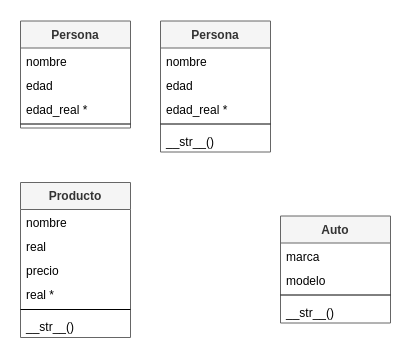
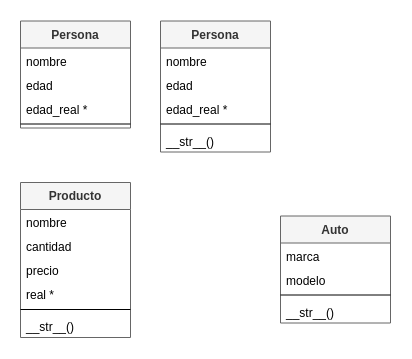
  <mxCell id="0" />
  <mxCell id="1" parent="0" />
  <mxCell id="2" value="Persona" style="swimlane;fontStyle=1;align=center;verticalAlign=top;childLayout=stackLayout;horizontal=1;startSize=27;horizontalStack=0;resizeParent=1;resizeParentMax=0;resizeLast=0;collapsible=1;marginBottom=0;fillColor=#f5f5f5;swimlaneLine=1;shadow=0;rounded=0;comic=0;glass=0;strokeColor=#666666;fontColor=#333333;swimlaneFillColor=#ffffff;" vertex="1" parent="1"><mxGeometry x="20" y="20.5" width="110" height="107" as="geometry" /></mxCell>
  <mxCell id="3" value="nombre&#10;" style="text;strokeColor=none;fillColor=none;align=left;verticalAlign=top;spacingLeft=4;spacingRight=4;overflow=hidden;rotatable=0;points=[[0,0.5],[1,0.5]];portConstraint=eastwest;" vertex="1" parent="2"><mxGeometry y="27" width="110" height="24" as="geometry" /></mxCell>
  <mxCell id="4" value="edad&#10;" style="text;strokeColor=none;fillColor=none;align=left;verticalAlign=top;spacingLeft=4;spacingRight=4;overflow=hidden;rotatable=0;points=[[0,0.5],[1,0.5]];portConstraint=eastwest;" vertex="1" parent="2"><mxGeometry y="51" width="110" height="24" as="geometry" /></mxCell>
  <mxCell id="5" value="edad_real *&#10;" style="text;strokeColor=none;fillColor=none;align=left;verticalAlign=top;spacingLeft=4;spacingRight=4;overflow=hidden;rotatable=0;points=[[0,0.5],[1,0.5]];portConstraint=eastwest;" vertex="1" parent="2"><mxGeometry y="75" width="110" height="24" as="geometry" /></mxCell>
  <mxCell id="6" value="" style="line;strokeWidth=1;fillColor=none;align=left;verticalAlign=middle;spacingTop=-1;spacingLeft=3;spacingRight=3;rotatable=0;labelPosition=right;points=[];portConstraint=eastwest;" vertex="1" parent="2"><mxGeometry y="99" width="110" height="8" as="geometry" /></mxCell>
  <mxCell id="7" value="Persona" style="swimlane;fontStyle=1;align=center;verticalAlign=top;childLayout=stackLayout;horizontal=1;startSize=27;horizontalStack=0;resizeParent=1;resizeParentMax=0;resizeLast=0;collapsible=1;marginBottom=0;fillColor=#f5f5f5;swimlaneLine=1;shadow=0;rounded=0;comic=0;glass=0;strokeColor=#666666;fontColor=#333333;swimlaneFillColor=#ffffff;" vertex="1" parent="1"><mxGeometry x="160" y="20.5" width="110" height="131" as="geometry" /></mxCell>
  <mxCell id="8" value="nombre&#10;" style="text;strokeColor=none;fillColor=none;align=left;verticalAlign=top;spacingLeft=4;spacingRight=4;overflow=hidden;rotatable=0;points=[[0,0.5],[1,0.5]];portConstraint=eastwest;" vertex="1" parent="7"><mxGeometry y="27" width="110" height="24" as="geometry" /></mxCell>
  <mxCell id="9" value="edad&#10;" style="text;strokeColor=none;fillColor=none;align=left;verticalAlign=top;spacingLeft=4;spacingRight=4;overflow=hidden;rotatable=0;points=[[0,0.5],[1,0.5]];portConstraint=eastwest;" vertex="1" parent="7"><mxGeometry y="51" width="110" height="24" as="geometry" /></mxCell>
  <mxCell id="10" value="edad_real *&#10;" style="text;strokeColor=none;fillColor=none;align=left;verticalAlign=top;spacingLeft=4;spacingRight=4;overflow=hidden;rotatable=0;points=[[0,0.5],[1,0.5]];portConstraint=eastwest;" vertex="1" parent="7"><mxGeometry y="75" width="110" height="24" as="geometry" /></mxCell>
  <mxCell id="11" value="" style="line;strokeWidth=1;fillColor=none;align=left;verticalAlign=middle;spacingTop=-1;spacingLeft=3;spacingRight=3;rotatable=0;labelPosition=right;points=[];portConstraint=eastwest;" vertex="1" parent="7"><mxGeometry y="99" width="110" height="8" as="geometry" /></mxCell>
  <mxCell id="12" value="__str__()" style="text;strokeColor=none;fillColor=none;align=left;verticalAlign=top;spacingLeft=4;spacingRight=4;overflow=hidden;rotatable=0;points=[[0,0.5],[1,0.5]];portConstraint=eastwest;" vertex="1" parent="7"><mxGeometry y="107" width="110" height="24" as="geometry" /></mxCell>
  <mxCell id="13" value="Producto" style="swimlane;fontStyle=1;align=center;verticalAlign=top;childLayout=stackLayout;horizontal=1;startSize=27;horizontalStack=0;resizeParent=1;resizeParentMax=0;resizeLast=0;collapsible=1;marginBottom=0;fillColor=#f5f5f5;swimlaneLine=1;shadow=0;rounded=0;comic=0;glass=0;strokeColor=#666666;fontColor=#333333;swimlaneFillColor=#ffffff;" vertex="1" parent="1"><mxGeometry x="20" y="182" width="110" height="155" as="geometry" /></mxCell>
  <mxCell id="14" value="nombre&#10;" style="text;strokeColor=none;fillColor=none;align=left;verticalAlign=top;spacingLeft=4;spacingRight=4;overflow=hidden;rotatable=0;points=[[0,0.5],[1,0.5]];portConstraint=eastwest;" vertex="1" parent="13"><mxGeometry y="27" width="110" height="24" as="geometry" /></mxCell>
- <mxCell id="15" value="real&#10;" style="text;strokeColor=none;fillColor=none;align=left;verticalAlign=top;spacingLeft=4;spacingRight=4;overflow=hidden;rotatable=0;points=[[0,0.5],[1,0.5]];portConstraint=eastwest;" vertex="1" parent="13"><mxGeometry y="51" width="110" height="24" as="geometry" /></mxCell>
+ <mxCell id="15" value="cantidad&#10;" style="text;strokeColor=none;fillColor=none;align=left;verticalAlign=top;spacingLeft=4;spacingRight=4;overflow=hidden;rotatable=0;points=[[0,0.5],[1,0.5]];portConstraint=eastwest;" vertex="1" parent="13"><mxGeometry y="51" width="110" height="24" as="geometry" /></mxCell>
  <mxCell id="16" value="precio&#10;" style="text;strokeColor=none;fillColor=none;align=left;verticalAlign=top;spacingLeft=4;spacingRight=4;overflow=hidden;rotatable=0;points=[[0,0.5],[1,0.5]];portConstraint=eastwest;" vertex="1" parent="13"><mxGeometry y="75" width="110" height="24" as="geometry" /></mxCell>
  <mxCell id="17" value="real *&#10;" style="text;strokeColor=none;fillColor=none;align=left;verticalAlign=top;spacingLeft=4;spacingRight=4;overflow=hidden;rotatable=0;points=[[0,0.5],[1,0.5]];portConstraint=eastwest;" vertex="1" parent="13"><mxGeometry y="99" width="110" height="24" as="geometry" /></mxCell>
  <mxCell id="18" value="" style="line;strokeWidth=1;fillColor=none;align=left;verticalAlign=middle;spacingTop=-1;spacingLeft=3;spacingRight=3;rotatable=0;labelPosition=right;points=[];portConstraint=eastwest;" vertex="1" parent="13"><mxGeometry y="123" width="110" height="8" as="geometry" /></mxCell>
  <mxCell id="19" value="__str__()" style="text;strokeColor=none;fillColor=none;align=left;verticalAlign=top;spacingLeft=4;spacingRight=4;overflow=hidden;rotatable=0;points=[[0,0.5],[1,0.5]];portConstraint=eastwest;" vertex="1" parent="13"><mxGeometry y="131" width="110" height="24" as="geometry" /></mxCell>
  <mxCell id="20" value="Auto" style="swimlane;fontStyle=1;align=center;verticalAlign=top;childLayout=stackLayout;horizontal=1;startSize=27;horizontalStack=0;resizeParent=1;resizeParentMax=0;resizeLast=0;collapsible=1;marginBottom=0;fillColor=#f5f5f5;swimlaneLine=1;shadow=0;rounded=0;comic=0;glass=0;strokeColor=#666666;fontColor=#333333;swimlaneFillColor=#ffffff;" vertex="1" parent="1"><mxGeometry x="280" y="215.5" width="110" height="107" as="geometry" /></mxCell>
  <mxCell id="21" value="marca&#10;" style="text;strokeColor=none;fillColor=none;align=left;verticalAlign=top;spacingLeft=4;spacingRight=4;overflow=hidden;rotatable=0;points=[[0,0.5],[1,0.5]];portConstraint=eastwest;" vertex="1" parent="20"><mxGeometry y="27" width="110" height="24" as="geometry" /></mxCell>
  <mxCell id="22" value="modelo&#10;" style="text;strokeColor=none;fillColor=none;align=left;verticalAlign=top;spacingLeft=4;spacingRight=4;overflow=hidden;rotatable=0;points=[[0,0.5],[1,0.5]];portConstraint=eastwest;" vertex="1" parent="20"><mxGeometry y="51" width="110" height="24" as="geometry" /></mxCell>
  <mxCell id="23" value="" style="line;strokeWidth=1;fillColor=none;align=left;verticalAlign=middle;spacingTop=-1;spacingLeft=3;spacingRight=3;rotatable=0;labelPosition=right;points=[];portConstraint=eastwest;" vertex="1" parent="20"><mxGeometry y="75" width="110" height="8" as="geometry" /></mxCell>
  <mxCell id="24" value="__str__()" style="text;strokeColor=none;fillColor=none;align=left;verticalAlign=top;spacingLeft=4;spacingRight=4;overflow=hidden;rotatable=0;points=[[0,0.5],[1,0.5]];portConstraint=eastwest;" vertex="1" parent="20"><mxGeometry y="83" width="110" height="24" as="geometry" /></mxCell>
